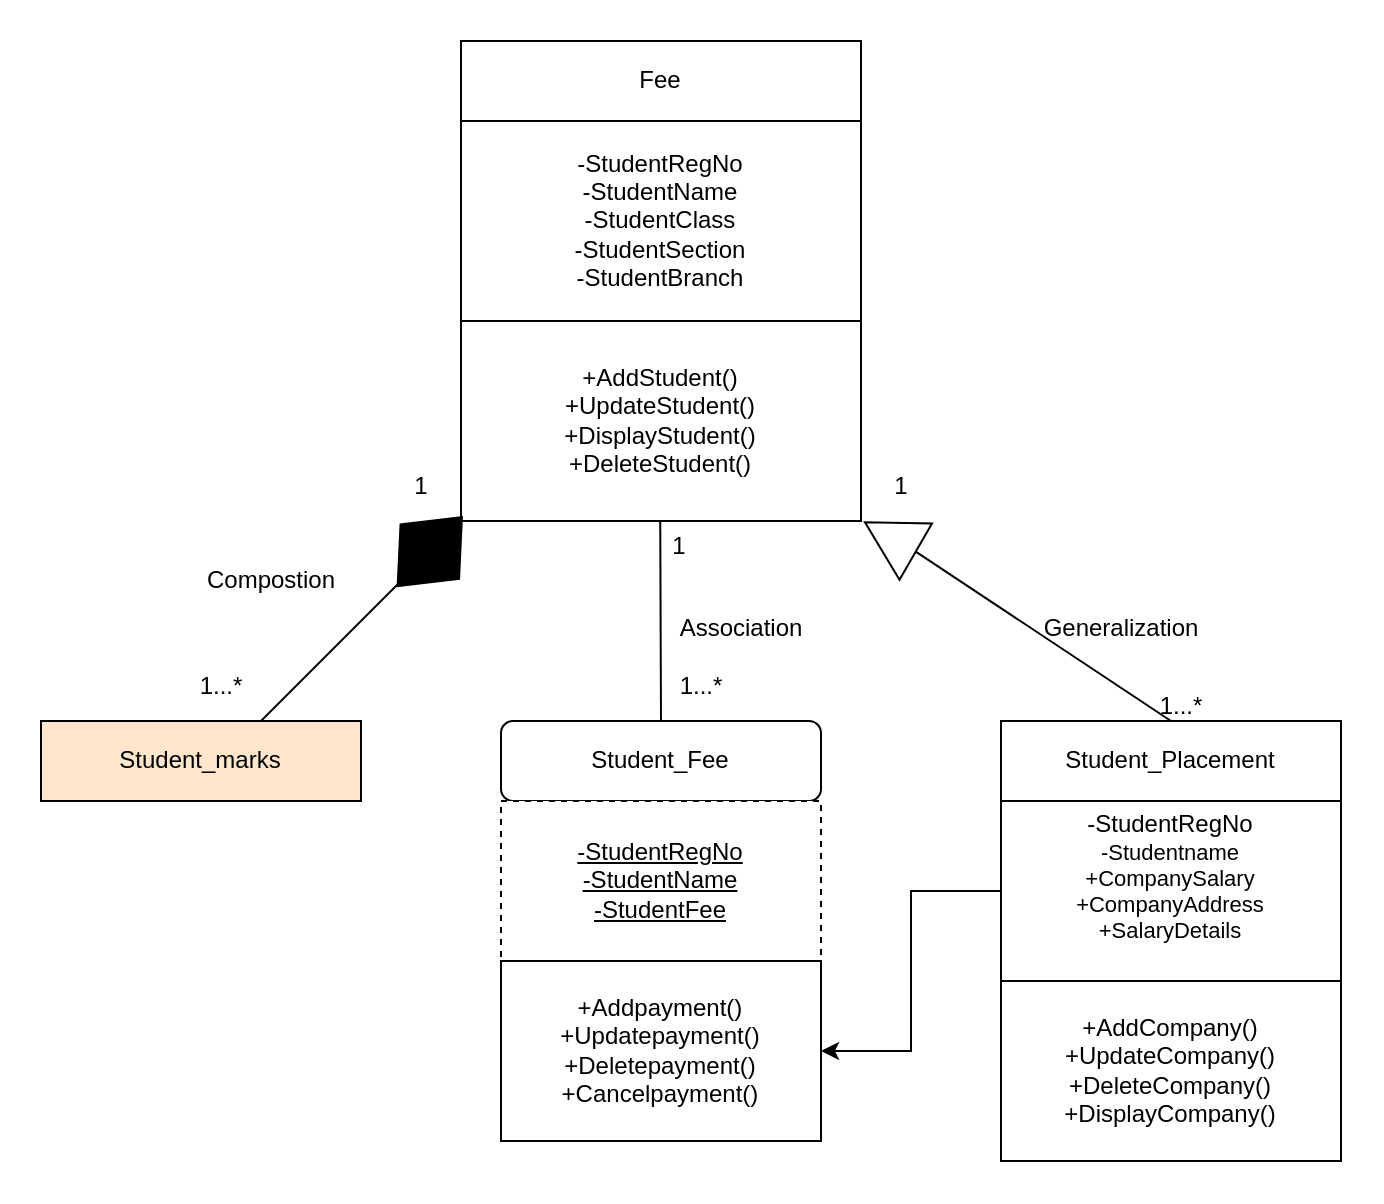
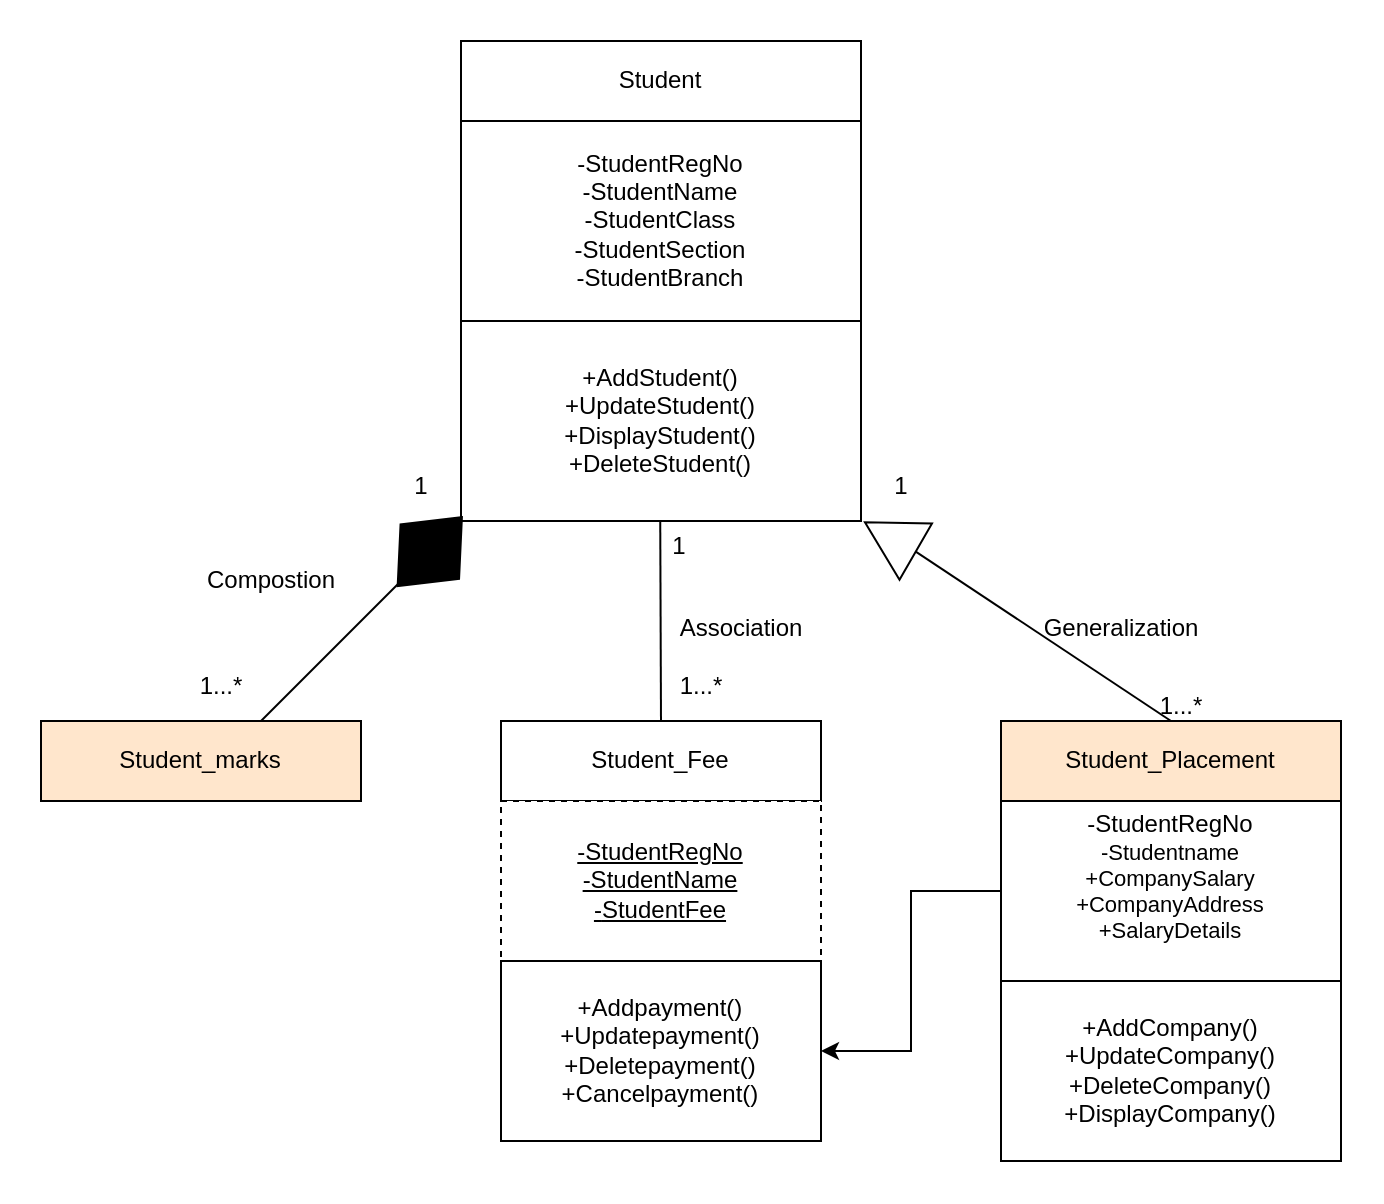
  <mxCell id="0" />
  <mxCell id="1" parent="0" />
  <mxCell id="2" value="" style="rounded=0;whiteSpace=wrap;html=1;fontStyle=1" vertex="1" parent="1"><mxGeometry x="230" y="20" width="200" height="140" as="geometry" /></mxCell>
  <mxCell id="3" value="" style="endArrow=none;html=1;rounded=0;" edge="1" parent="1"><mxGeometry width="50" height="50" relative="1" as="geometry"><mxPoint x="230" y="60" as="sourcePoint" /><mxPoint x="310" y="60" as="targetPoint" /><Array as="points"><mxPoint x="430" y="60" /></Array></mxGeometry></mxCell>
  <mxCell id="4" value="-StudentRegNo&lt;div&gt;-StudentName&lt;br&gt;&lt;/div&gt;&lt;div&gt;-StudentClass&lt;/div&gt;&lt;div&gt;-StudentSection&lt;/div&gt;&lt;div&gt;-StudentBranch&lt;/div&gt;" style="rounded=0;whiteSpace=wrap;html=1;verticalAlign=middle;" vertex="1" parent="1"><mxGeometry x="230" y="60" width="200" height="100" as="geometry" /></mxCell>
- <mxCell id="5" value="Fee" style="rounded=0;whiteSpace=wrap;html=1;" vertex="1" parent="1"><mxGeometry x="230" y="20" width="200" height="40" as="geometry" /></mxCell>
+ <mxCell id="5" value="Student" style="rounded=0;whiteSpace=wrap;html=1;" vertex="1" parent="1"><mxGeometry x="230" y="20" width="200" height="40" as="geometry" /></mxCell>
  <mxCell id="6" value="+AddStudent()&lt;div&gt;+UpdateStudent()&lt;br&gt;&lt;/div&gt;&lt;div&gt;+DisplayStudent()&lt;br&gt;&lt;/div&gt;&lt;div&gt;+DeleteStudent()&lt;br&gt;&lt;/div&gt;" style="rounded=0;whiteSpace=wrap;html=1;" vertex="1" parent="1"><mxGeometry x="230" y="160" width="200" height="100" as="geometry" /></mxCell>
  <mxCell id="7" value="" style="rhombus;whiteSpace=wrap;html=1;rotation=43;fillColor=#000000;" vertex="1" parent="1"><mxGeometry x="194.4" y="251.73" width="40" height="47.11" as="geometry" /></mxCell>
  <mxCell id="8" value="" style="endArrow=none;html=1;rounded=0;" edge="1" parent="1"><mxGeometry width="50" height="50" relative="1" as="geometry"><mxPoint x="130" y="360" as="sourcePoint" /><mxPoint x="200" y="290" as="targetPoint" /></mxGeometry></mxCell>
  <mxCell id="9" value="Student_marks" style="rounded=0;whiteSpace=wrap;html=1;fillColor=#ffe6cc;" vertex="1" parent="1"><mxGeometry x="20" y="360" width="160" height="40" as="geometry" /></mxCell>
- <mxCell id="10" value="Student_Fee" style="whiteSpace=wrap;html=1;rounded=1;" vertex="1" parent="1"><mxGeometry x="250" y="360" width="160" height="40" as="geometry" /></mxCell>
+ <mxCell id="10" value="Student_Fee" style="rounded=0;whiteSpace=wrap;html=1;" vertex="1" parent="1"><mxGeometry x="250" y="360" width="160" height="40" as="geometry" /></mxCell>
  <mxCell id="11" value="-StudentRegNo&lt;div&gt;-StudentName&lt;br&gt;&lt;/div&gt;&lt;div&gt;-&lt;span style=&quot;background-color: initial;&quot;&gt;StudentFee&lt;/span&gt;&lt;/div&gt;" style="rounded=0;whiteSpace=wrap;html=1;fontStyle=4;dashed=1;" vertex="1" parent="1"><mxGeometry x="250" y="400" width="160" height="80" as="geometry" /></mxCell>
  <mxCell id="12" value="+Addpayment()&lt;div&gt;+Updatepayment()&lt;br&gt;&lt;/div&gt;&lt;div&gt;+Deletepayment()&lt;br&gt;&lt;/div&gt;&lt;div&gt;+Cancelpayment()&lt;br&gt;&lt;/div&gt;" style="rounded=0;whiteSpace=wrap;html=1;" vertex="1" parent="1"><mxGeometry x="250" y="480" width="160" height="90" as="geometry" /></mxCell>
  <mxCell id="13" value="" style="endArrow=none;html=1;rounded=0;exitX=0.5;exitY=0;exitDx=0;exitDy=0;" edge="1" parent="1" source="10"><mxGeometry width="50" height="50" relative="1" as="geometry"><mxPoint x="329.62" y="340" as="sourcePoint" /><mxPoint x="329.62" y="260" as="targetPoint" /></mxGeometry></mxCell>
  <mxCell id="14" value="Compostion" style="text;html=1;align=center;verticalAlign=middle;resizable=0;points=[];autosize=1;strokeColor=none;fillColor=none;" vertex="1" parent="1"><mxGeometry x="90" y="275" width="90" height="30" as="geometry" /></mxCell>
- <mxCell id="15" value="Student_Placement" style="rounded=0;whiteSpace=wrap;html=1;" vertex="1" parent="1"><mxGeometry x="500" y="360" width="170" height="40" as="geometry" /></mxCell>
+ <mxCell id="15" value="Student_Placement" style="rounded=0;whiteSpace=wrap;html=1;fillColor=#ffe6cc;" vertex="1" parent="1"><mxGeometry x="500" y="360" width="170" height="40" as="geometry" /></mxCell>
  <mxCell id="16" value="" style="edgeStyle=orthogonalEdgeStyle;rounded=0;orthogonalLoop=1;jettySize=auto;html=1;" edge="1" parent="1" source="17" target="12"><mxGeometry relative="1" as="geometry" /></mxCell>
  <mxCell id="17" value="-StudentRegNo&lt;div style=&quot;font-size: 11px;&quot;&gt;-Studentname&lt;br&gt;&lt;/div&gt;&lt;div style=&quot;font-size: 11px;&quot;&gt;+CompanySalary&lt;/div&gt;&lt;div style=&quot;font-size: 11px;&quot;&gt;+CompanyAddress&lt;br&gt;&lt;/div&gt;&lt;div style=&quot;font-size: 11px;&quot;&gt;+SalaryDetails&lt;/div&gt;&lt;div style=&quot;font-size: 13px;&quot;&gt;&lt;br&gt;&lt;/div&gt;" style="rounded=0;whiteSpace=wrap;html=1;verticalAlign=bottom;" vertex="1" parent="1"><mxGeometry x="500" y="400" width="170" height="90" as="geometry" /></mxCell>
  <mxCell id="18" value="+AddCompany()&lt;div&gt;+UpdateCompany()&lt;br&gt;&lt;/div&gt;&lt;div&gt;+DeleteCompany()&lt;br&gt;&lt;/div&gt;&lt;div&gt;+DisplayCompany()&lt;br&gt;&lt;/div&gt;" style="rounded=0;whiteSpace=wrap;html=1;" vertex="1" parent="1"><mxGeometry x="500" y="490" width="170" height="90" as="geometry" /></mxCell>
  <mxCell id="19" value="" style="triangle;whiteSpace=wrap;html=1;rotation=-150;" vertex="1" parent="1"><mxGeometry x="430" y="251.73" width="29.33" height="32.5" as="geometry" /></mxCell>
  <mxCell id="20" value="" style="endArrow=none;html=1;rounded=0;entryX=0;entryY=0.5;entryDx=0;entryDy=0;exitX=0.5;exitY=0;exitDx=0;exitDy=0;" edge="1" parent="1" source="15" target="19"><mxGeometry width="50" height="50" relative="1" as="geometry"><mxPoint x="490" y="330" as="sourcePoint" /><mxPoint x="540" y="280" as="targetPoint" /></mxGeometry></mxCell>
  <mxCell id="21" value="Association" style="text;html=1;align=center;verticalAlign=middle;resizable=0;points=[];autosize=1;strokeColor=none;fillColor=none;" vertex="1" parent="1"><mxGeometry x="330" y="298.84" width="80" height="30" as="geometry" /></mxCell>
  <mxCell id="22" value="Generalization" style="text;html=1;align=center;verticalAlign=middle;resizable=0;points=[];autosize=1;strokeColor=none;fillColor=none;" vertex="1" parent="1"><mxGeometry x="510" y="298.84" width="100" height="30" as="geometry" /></mxCell>
  <mxCell id="23" value="1" style="text;html=1;align=center;verticalAlign=middle;resizable=0;points=[];autosize=1;strokeColor=none;fillColor=none;" vertex="1" parent="1"><mxGeometry x="195" y="228" width="30" height="30" as="geometry" /></mxCell>
  <mxCell id="24" value="1...*" style="text;html=1;align=center;verticalAlign=middle;resizable=0;points=[];autosize=1;strokeColor=none;fillColor=none;" vertex="1" parent="1"><mxGeometry x="90" y="328" width="40" height="30" as="geometry" /></mxCell>
  <mxCell id="25" value="1" style="text;html=1;align=center;verticalAlign=middle;resizable=0;points=[];autosize=1;strokeColor=none;fillColor=none;" vertex="1" parent="1"><mxGeometry x="324" y="258" width="30" height="30" as="geometry" /></mxCell>
  <mxCell id="26" value="1...*" style="text;html=1;align=center;verticalAlign=middle;resizable=0;points=[];autosize=1;strokeColor=none;fillColor=none;" vertex="1" parent="1"><mxGeometry x="330" y="328" width="40" height="30" as="geometry" /></mxCell>
  <mxCell id="27" value="1" style="text;html=1;align=center;verticalAlign=middle;resizable=0;points=[];autosize=1;strokeColor=none;fillColor=none;" vertex="1" parent="1"><mxGeometry x="435" y="228" width="30" height="30" as="geometry" /></mxCell>
  <mxCell id="28" value="1...*" style="text;html=1;align=center;verticalAlign=middle;resizable=0;points=[];autosize=1;strokeColor=none;fillColor=none;" vertex="1" parent="1"><mxGeometry x="570" y="338" width="40" height="30" as="geometry" /></mxCell>
